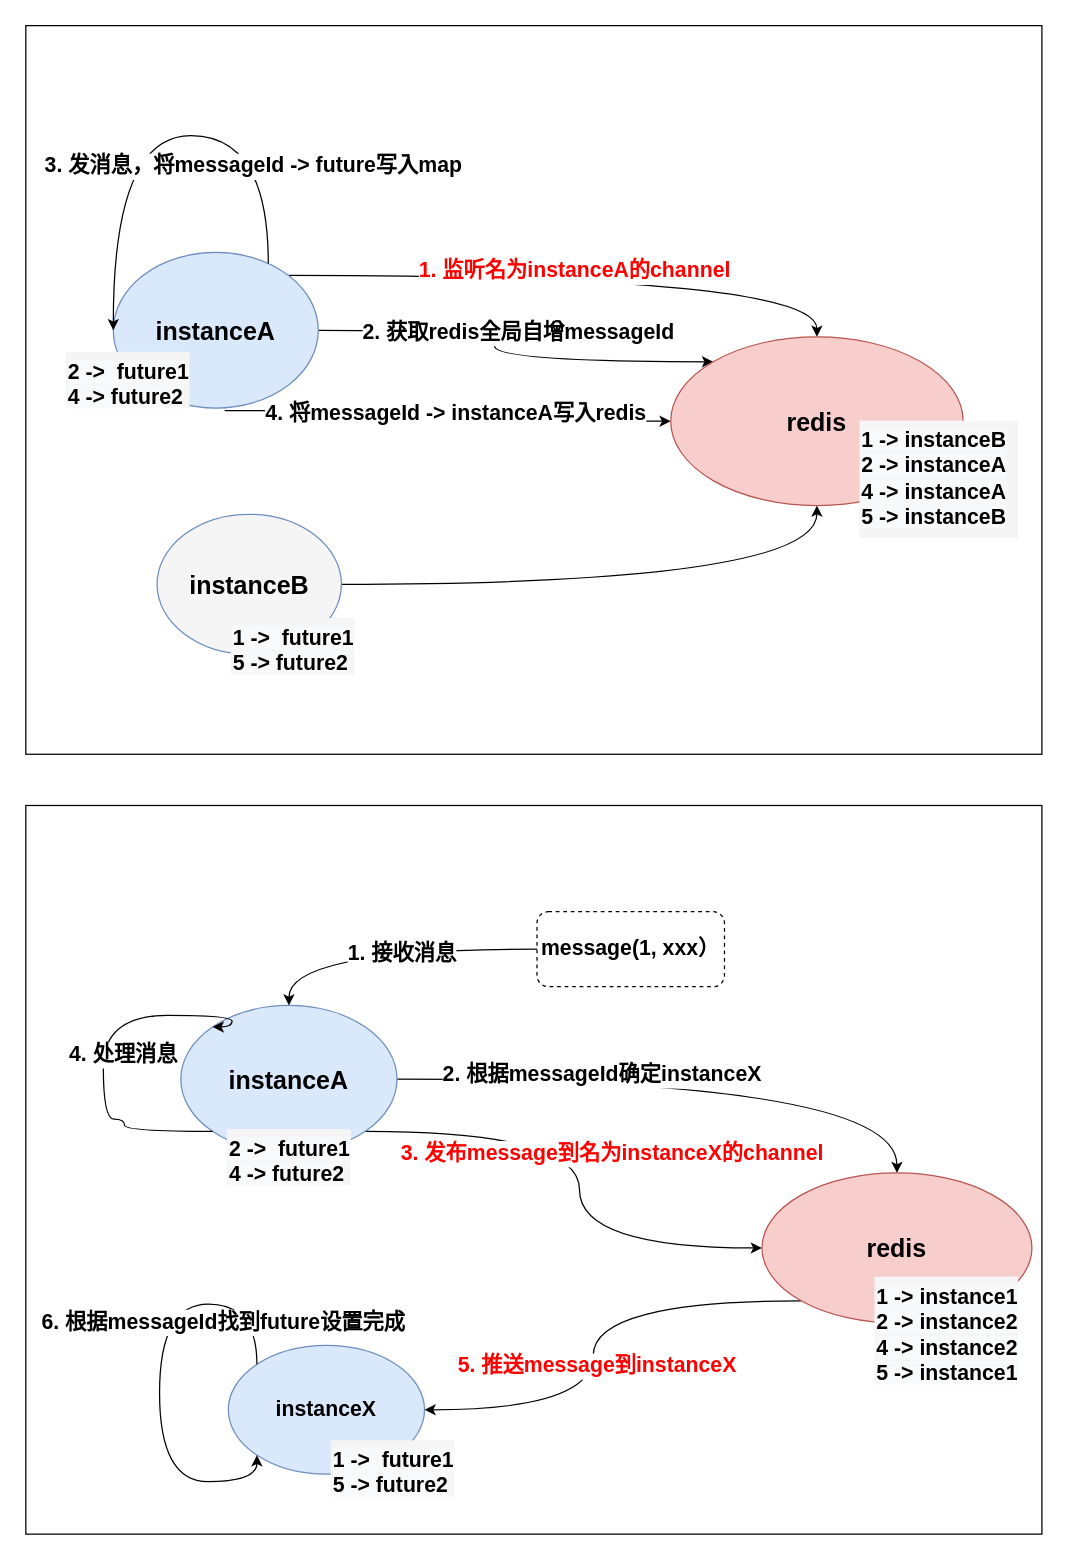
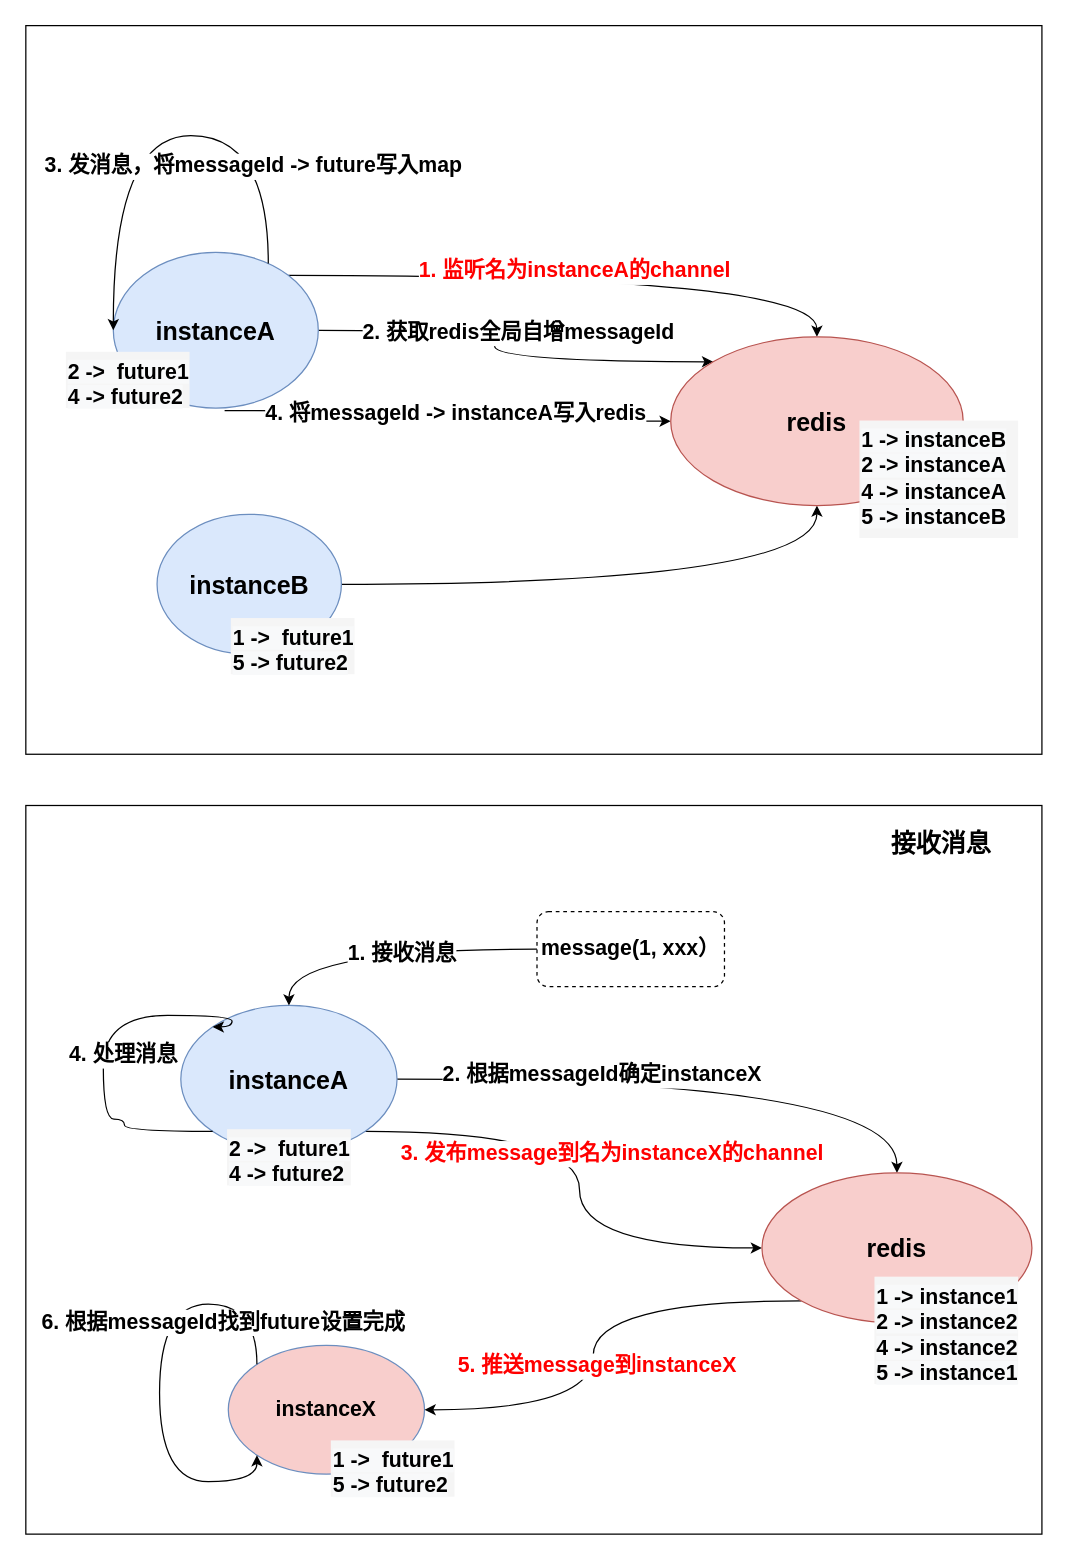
  <mxCell id="0" />
  <mxCell id="1" parent="0" />
  <mxCell id="2" value="" style="rounded=0;whiteSpace=wrap;html=1;fontSize=17;fontStyle=1;" vertex="1" parent="1"><mxGeometry x="20" y="644" width="813" height="583" as="geometry" /></mxCell>
+ <mxCell id="3" value="接收消息" style="text;html=1;strokeColor=none;fillColor=none;align=center;verticalAlign=middle;whiteSpace=wrap;rounded=0;fontSize=20;fontStyle=1" vertex="1" parent="1"><mxGeometry x="707" y="664" width="91" height="20" as="geometry" /></mxCell>
  <mxCell id="4" value="" style="rounded=0;whiteSpace=wrap;html=1;fontSize=17;fontStyle=1;" vertex="1" parent="1"><mxGeometry x="20" y="20" width="813" height="583" as="geometry" /></mxCell>
  <mxCell id="5" style="rounded=0;orthogonalLoop=1;jettySize=auto;html=1;entryX=0.5;entryY=0;entryDx=0;entryDy=0;fontSize=17;exitX=1;exitY=0;exitDx=0;exitDy=0;edgeStyle=orthogonalEdgeStyle;curved=1;fontStyle=1" edge="1" parent="1" source="11" target="14"><mxGeometry relative="1" as="geometry" /></mxCell>
  <mxCell id="6" value="1.&amp;nbsp;监听名为instanceA的channel" style="edgeLabel;html=1;align=center;verticalAlign=middle;resizable=0;points=[];fontSize=17;fontStyle=1;fontColor=#FF0000;" vertex="1" connectable="0" parent="5"><mxGeometry x="-0.237" y="-2" relative="1" as="geometry"><mxPoint x="48" y="-5" as="offset" /></mxGeometry></mxCell>
  <mxCell id="7" style="rounded=0;orthogonalLoop=1;jettySize=auto;html=1;entryX=0;entryY=0;entryDx=0;entryDy=0;fontSize=17;exitX=1;exitY=0.5;exitDx=0;exitDy=0;edgeStyle=orthogonalEdgeStyle;curved=1;fontStyle=1" edge="1" parent="1" source="11" target="14"><mxGeometry relative="1" as="geometry" /></mxCell>
  <mxCell id="8" value="2.&amp;nbsp;获取redis全局自增messageId" style="edgeLabel;html=1;align=center;verticalAlign=middle;resizable=0;points=[];fontSize=17;fontStyle=1" vertex="1" connectable="0" parent="7"><mxGeometry x="-0.377" relative="1" as="geometry"><mxPoint x="54" y="2" as="offset" /></mxGeometry></mxCell>
  <mxCell id="9" style="edgeStyle=orthogonalEdgeStyle;curved=1;rounded=0;orthogonalLoop=1;jettySize=auto;html=1;entryX=0;entryY=0.5;entryDx=0;entryDy=0;fontSize=17;fontStyle=1;exitX=0.543;exitY=1.016;exitDx=0;exitDy=0;exitPerimeter=0;" edge="1" parent="1" source="11" target="14"><mxGeometry relative="1" as="geometry" /></mxCell>
  <mxCell id="10" value="4.&amp;nbsp;将messageId -&amp;gt; instanceA写入redis" style="edgeLabel;html=1;align=center;verticalAlign=middle;resizable=0;points=[];fontSize=17;fontStyle=1" vertex="1" connectable="0" parent="9"><mxGeometry x="-0.855" y="1" relative="1" as="geometry"><mxPoint x="158" y="4" as="offset" /></mxGeometry></mxCell>
  <mxCell id="11" value="instanceA" style="ellipse;whiteSpace=wrap;html=1;fontSize=20;fontStyle=1;fillColor=#dae8fc;strokeColor=#6c8ebf;" vertex="1" parent="1"><mxGeometry x="90" y="201.5" width="164" height="124.5" as="geometry" /></mxCell>
  <mxCell id="12" style="edgeStyle=orthogonalEdgeStyle;rounded=0;orthogonalLoop=1;jettySize=auto;html=1;entryX=0.5;entryY=1;entryDx=0;entryDy=0;fontSize=17;curved=1;fontStyle=1" edge="1" parent="1" source="13" target="14"><mxGeometry relative="1" as="geometry" /></mxCell>
- <mxCell id="13" value="instanceB" style="ellipse;whiteSpace=wrap;html=1;fontSize=20;fontStyle=1;fillColor=#f5f5f5;strokeColor=#6c8ebf;" vertex="1" parent="1"><mxGeometry x="125" y="411" width="147.5" height="112" as="geometry" /></mxCell>
+ <mxCell id="13" value="instanceB" style="ellipse;whiteSpace=wrap;html=1;fontSize=20;fontStyle=1;fillColor=#dae8fc;strokeColor=#6c8ebf;" vertex="1" parent="1"><mxGeometry x="125" y="411" width="147.5" height="112" as="geometry" /></mxCell>
  <mxCell id="14" value="redis" style="ellipse;whiteSpace=wrap;html=1;fontSize=20;fontStyle=1;fillColor=#f8cecc;strokeColor=#b85450;" vertex="1" parent="1"><mxGeometry x="536" y="269" width="234" height="135" as="geometry" /></mxCell>
  <mxCell id="15" style="edgeStyle=orthogonalEdgeStyle;rounded=0;orthogonalLoop=1;jettySize=auto;html=1;entryX=0.5;entryY=0;entryDx=0;entryDy=0;fontSize=17;fontStyle=1;curved=1;" edge="1" source="19" target="23" parent="1"><mxGeometry relative="1" as="geometry" /></mxCell>
  <mxCell id="16" value="2.&amp;nbsp;根据messageId确定instanceX" style="edgeLabel;html=1;align=center;verticalAlign=middle;resizable=0;points=[];fontSize=17;fontStyle=1" vertex="1" connectable="0" parent="15"><mxGeometry x="-0.315" y="-4" relative="1" as="geometry"><mxPoint y="-8" as="offset" /></mxGeometry></mxCell>
  <mxCell id="17" style="edgeStyle=orthogonalEdgeStyle;rounded=0;orthogonalLoop=1;jettySize=auto;html=1;exitX=1;exitY=1;exitDx=0;exitDy=0;entryX=0;entryY=0.5;entryDx=0;entryDy=0;fontSize=17;fontStyle=1;curved=1;" edge="1" parent="1" source="19" target="23"><mxGeometry relative="1" as="geometry" /></mxCell>
  <mxCell id="18" value="3.&amp;nbsp;发布message到名为instanceX的channel" style="edgeLabel;html=1;align=center;verticalAlign=middle;resizable=0;points=[];fontSize=17;fontStyle=1;fontColor=#FF0000;" vertex="1" connectable="0" parent="17"><mxGeometry x="-0.372" y="1" relative="1" as="geometry"><mxPoint x="68" y="19" as="offset" /></mxGeometry></mxCell>
  <mxCell id="19" value="instanceA" style="ellipse;whiteSpace=wrap;html=1;fontSize=20;fontStyle=1;fillColor=#dae8fc;strokeColor=#6c8ebf;" vertex="1" parent="1"><mxGeometry x="144" y="804" width="173" height="118" as="geometry" /></mxCell>
- <mxCell id="20" value="instanceX" style="ellipse;whiteSpace=wrap;html=1;fontSize=17;fontStyle=1;fillColor=#dae8fc;strokeColor=#6c8ebf;" vertex="1" parent="1"><mxGeometry x="182" y="1076" width="157" height="103" as="geometry" /></mxCell>
+ <mxCell id="20" value="instanceX" style="ellipse;whiteSpace=wrap;html=1;fontSize=17;fontStyle=1;fillColor=#f8cecc;strokeColor=#6c8ebf;" vertex="1" parent="1"><mxGeometry x="182" y="1076" width="157" height="103" as="geometry" /></mxCell>
  <mxCell id="21" style="edgeStyle=orthogonalEdgeStyle;rounded=0;orthogonalLoop=1;jettySize=auto;html=1;exitX=0;exitY=1;exitDx=0;exitDy=0;entryX=1;entryY=0.5;entryDx=0;entryDy=0;fontSize=17;fontStyle=1;curved=1;fontColor=#FF0000;" edge="1" parent="1" source="23" target="20"><mxGeometry relative="1" as="geometry" /></mxCell>
  <mxCell id="22" value="5.&amp;nbsp;推送message到instanceX" style="edgeLabel;html=1;align=center;verticalAlign=middle;resizable=0;points=[];fontSize=17;fontStyle=1;fontColor=#FF0000;" vertex="1" connectable="0" parent="21"><mxGeometry x="0.125" y="2" relative="1" as="geometry"><mxPoint as="offset" /></mxGeometry></mxCell>
  <mxCell id="23" value="redis" style="ellipse;whiteSpace=wrap;html=1;fontSize=20;fontStyle=1;fillColor=#f8cecc;strokeColor=#b85450;" vertex="1" parent="1"><mxGeometry x="609" y="938" width="216" height="120" as="geometry" /></mxCell>
  <mxCell id="24" style="edgeStyle=orthogonalEdgeStyle;rounded=0;orthogonalLoop=1;jettySize=auto;html=1;fontSize=17;fontStyle=1;curved=1;" edge="1" parent="1" source="26" target="19"><mxGeometry relative="1" as="geometry" /></mxCell>
  <mxCell id="25" value="1.&amp;nbsp;接收消息" style="edgeLabel;html=1;align=center;verticalAlign=middle;resizable=0;points=[];fontSize=17;fontStyle=1" vertex="1" connectable="0" parent="24"><mxGeometry x="-0.081" y="-3" relative="1" as="geometry"><mxPoint x="3" y="6" as="offset" /></mxGeometry></mxCell>
  <mxCell id="26" value="message(1, xxx）" style="rounded=1;whiteSpace=wrap;html=1;fontSize=17;fontStyle=1;dashed=1;" vertex="1" parent="1"><mxGeometry x="429" y="729" width="150" height="60" as="geometry" /></mxCell>
  <mxCell id="27" style="edgeStyle=orthogonalEdgeStyle;rounded=0;orthogonalLoop=1;jettySize=auto;html=1;exitX=0;exitY=1;exitDx=0;exitDy=0;entryX=0;entryY=0;entryDx=0;entryDy=0;fontSize=17;curved=1;fontStyle=1" edge="1" parent="1" source="19" target="19"><mxGeometry relative="1" as="geometry"><Array as="points"><mxPoint x="99" y="905" /><mxPoint x="99" y="895" /><mxPoint x="82" y="895" /><mxPoint x="82" y="812" /><mxPoint x="185" y="812" /><mxPoint x="185" y="821" /></Array></mxGeometry></mxCell>
  <mxCell id="28" value="4.&amp;nbsp;处理消息" style="edgeLabel;html=1;align=center;verticalAlign=middle;resizable=0;points=[];fontSize=17;fontStyle=1" vertex="1" connectable="0" parent="27"><mxGeometry x="0.276" relative="1" as="geometry"><mxPoint x="-1" y="31" as="offset" /></mxGeometry></mxCell>
  <mxCell id="29" value="&lt;span style=&quot;color: rgb(0, 0, 0); font-family: helvetica; font-size: 17px; font-style: normal; letter-spacing: normal; text-align: center; text-indent: 0px; text-transform: none; word-spacing: 0px; background-color: rgb(248, 249, 250); display: inline; float: none;&quot;&gt;1 -&amp;gt; instance1&lt;/span&gt;&lt;br style=&quot;color: rgb(0, 0, 0); font-family: helvetica; font-size: 17px; font-style: normal; letter-spacing: normal; text-align: center; text-indent: 0px; text-transform: none; word-spacing: 0px; background-color: rgb(248, 249, 250);&quot;&gt;&lt;span style=&quot;color: rgb(0, 0, 0); font-family: helvetica; font-size: 17px; font-style: normal; letter-spacing: normal; text-align: center; text-indent: 0px; text-transform: none; word-spacing: 0px; background-color: rgb(248, 249, 250); display: inline; float: none;&quot;&gt;2 -&amp;gt; instance2&lt;/span&gt;&lt;br style=&quot;color: rgb(0, 0, 0); font-family: helvetica; font-size: 17px; font-style: normal; letter-spacing: normal; text-align: center; text-indent: 0px; text-transform: none; word-spacing: 0px; background-color: rgb(248, 249, 250);&quot;&gt;&lt;span style=&quot;color: rgb(0, 0, 0); font-family: helvetica; font-size: 17px; font-style: normal; letter-spacing: normal; text-align: center; text-indent: 0px; text-transform: none; word-spacing: 0px; background-color: rgb(248, 249, 250); display: inline; float: none;&quot;&gt;4 -&amp;gt; instance2&lt;/span&gt;&lt;br style=&quot;color: rgb(0, 0, 0); font-family: helvetica; font-size: 17px; font-style: normal; letter-spacing: normal; text-align: center; text-indent: 0px; text-transform: none; word-spacing: 0px; background-color: rgb(248, 249, 250);&quot;&gt;&lt;span style=&quot;color: rgb(0, 0, 0); font-family: helvetica; font-size: 17px; font-style: normal; letter-spacing: normal; text-align: center; text-indent: 0px; text-transform: none; word-spacing: 0px; background-color: rgb(248, 249, 250); display: inline; float: none;&quot;&gt;5 -&amp;gt; instance1&lt;/span&gt;" style="text;whiteSpace=wrap;html=1;fontSize=17;fontStyle=1;fillColor=#f5f5f5;fontColor=#333333;" vertex="1" parent="1"><mxGeometry x="699" y="1021" width="115" height="86" as="geometry" /></mxCell>
  <mxCell id="30" style="edgeStyle=orthogonalEdgeStyle;curved=1;rounded=0;orthogonalLoop=1;jettySize=auto;html=1;entryX=0;entryY=1;entryDx=0;entryDy=0;fontSize=17;exitX=0;exitY=0;exitDx=0;exitDy=0;fontStyle=1" edge="1" parent="1" source="20" target="20"><mxGeometry relative="1" as="geometry"><Array as="points"><mxPoint x="205" y="1043" /><mxPoint x="127" y="1043" /><mxPoint x="127" y="1185" /><mxPoint x="205" y="1185" /></Array></mxGeometry></mxCell>
  <mxCell id="31" value="6. 根据messageId找到future设置完成" style="edgeLabel;html=1;align=center;verticalAlign=middle;resizable=0;points=[];fontSize=17;fontStyle=1" vertex="1" connectable="0" parent="30"><mxGeometry x="-0.21" relative="1" as="geometry"><mxPoint x="50" y="-4" as="offset" /></mxGeometry></mxCell>
  <mxCell id="32" value="&lt;span style=&quot;color: rgb(0, 0, 0); font-family: helvetica; font-size: 17px; font-style: normal; letter-spacing: normal; text-align: center; text-indent: 0px; text-transform: none; word-spacing: 0px; background-color: rgb(248, 249, 250); display: inline; float: none;&quot;&gt;1 -&amp;gt;&amp;nbsp; future1&lt;/span&gt;&lt;br style=&quot;color: rgb(0, 0, 0); font-family: helvetica; font-size: 17px; font-style: normal; letter-spacing: normal; text-align: center; text-indent: 0px; text-transform: none; word-spacing: 0px; background-color: rgb(248, 249, 250);&quot;&gt;&lt;span style=&quot;color: rgb(0, 0, 0); font-family: helvetica; font-size: 17px; font-style: normal; letter-spacing: normal; text-align: center; text-indent: 0px; text-transform: none; word-spacing: 0px; background-color: rgb(248, 249, 250); display: inline; float: none;&quot;&gt;5 -&amp;gt; future2&lt;/span&gt;" style="text;whiteSpace=wrap;html=1;fontSize=17;fontStyle=1;fillColor=#f5f5f5;fontColor=#333333;" vertex="1" parent="1"><mxGeometry x="264" y="1152" width="99" height="45" as="geometry" /></mxCell>
  <mxCell id="33" value="&lt;span style=&quot;color: rgb(0 , 0 , 0) ; font-family: &amp;quot;helvetica&amp;quot; ; font-size: 17px ; font-style: normal ; letter-spacing: normal ; text-align: center ; text-indent: 0px ; text-transform: none ; word-spacing: 0px ; background-color: rgb(248 , 249 , 250) ; display: inline ; float: none&quot;&gt;2 -&amp;gt;&amp;nbsp; future1&lt;/span&gt;&lt;br style=&quot;color: rgb(0 , 0 , 0) ; font-family: &amp;quot;helvetica&amp;quot; ; font-size: 17px ; font-style: normal ; letter-spacing: normal ; text-align: center ; text-indent: 0px ; text-transform: none ; word-spacing: 0px ; background-color: rgb(248 , 249 , 250)&quot;&gt;&lt;span style=&quot;color: rgb(0 , 0 , 0) ; font-family: &amp;quot;helvetica&amp;quot; ; font-size: 17px ; font-style: normal ; letter-spacing: normal ; text-align: center ; text-indent: 0px ; text-transform: none ; word-spacing: 0px ; background-color: rgb(248 , 249 , 250) ; display: inline ; float: none&quot;&gt;4 -&amp;gt; future2&lt;/span&gt;" style="text;whiteSpace=wrap;html=1;fontSize=17;fontStyle=1;fillColor=#f5f5f5;fontColor=#333333;" vertex="1" parent="1"><mxGeometry x="52" y="281" width="99" height="45" as="geometry" /></mxCell>
  <mxCell id="34" style="edgeStyle=orthogonalEdgeStyle;curved=1;rounded=0;orthogonalLoop=1;jettySize=auto;html=1;entryX=0;entryY=0.5;entryDx=0;entryDy=0;fontSize=17;fontStyle=1" edge="1" parent="1" source="11" target="11"><mxGeometry relative="1" as="geometry"><Array as="points"><mxPoint x="214" y="108" /><mxPoint x="90" y="108" /></Array></mxGeometry></mxCell>
  <mxCell id="35" value="3.&amp;nbsp;发消息，将messageId -&amp;gt; future写入map" style="edgeLabel;html=1;align=center;verticalAlign=middle;resizable=0;points=[];fontSize=17;fontStyle=1" vertex="1" connectable="0" parent="34"><mxGeometry x="-0.187" relative="1" as="geometry"><mxPoint x="40" y="24" as="offset" /></mxGeometry></mxCell>
  <mxCell id="36" value="&lt;span style=&quot;color: rgb(0, 0, 0); font-family: helvetica; font-size: 17px; font-style: normal; letter-spacing: normal; text-align: center; text-indent: 0px; text-transform: none; word-spacing: 0px; background-color: rgb(248, 249, 250); display: inline; float: none;&quot;&gt;1 -&amp;gt; instanceB&lt;/span&gt;&lt;br style=&quot;color: rgb(0, 0, 0); font-family: helvetica; font-size: 17px; font-style: normal; letter-spacing: normal; text-align: center; text-indent: 0px; text-transform: none; word-spacing: 0px; background-color: rgb(248, 249, 250);&quot;&gt;&lt;span style=&quot;color: rgb(0, 0, 0); font-family: helvetica; font-size: 17px; font-style: normal; letter-spacing: normal; text-align: center; text-indent: 0px; text-transform: none; word-spacing: 0px; background-color: rgb(248, 249, 250); display: inline; float: none;&quot;&gt;2 -&amp;gt; instanceA&lt;/span&gt;&lt;br style=&quot;color: rgb(0, 0, 0); font-family: helvetica; font-size: 17px; font-style: normal; letter-spacing: normal; text-align: center; text-indent: 0px; text-transform: none; word-spacing: 0px; background-color: rgb(248, 249, 250);&quot;&gt;&lt;span style=&quot;color: rgb(0, 0, 0); font-family: helvetica; font-size: 17px; font-style: normal; letter-spacing: normal; text-align: center; text-indent: 0px; text-transform: none; word-spacing: 0px; background-color: rgb(248, 249, 250); display: inline; float: none;&quot;&gt;4 -&amp;gt; instanceA&lt;/span&gt;&lt;br style=&quot;color: rgb(0, 0, 0); font-family: helvetica; font-size: 17px; font-style: normal; letter-spacing: normal; text-align: center; text-indent: 0px; text-transform: none; word-spacing: 0px; background-color: rgb(248, 249, 250);&quot;&gt;&lt;span style=&quot;color: rgb(0, 0, 0); font-family: helvetica; font-size: 17px; font-style: normal; letter-spacing: normal; text-align: center; text-indent: 0px; text-transform: none; word-spacing: 0px; background-color: rgb(248, 249, 250); display: inline; float: none;&quot;&gt;5 -&amp;gt; instanceB&lt;/span&gt;" style="text;whiteSpace=wrap;html=1;fontSize=17;fontStyle=1;fillColor=#f5f5f5;fontColor=#333333;" vertex="1" parent="1"><mxGeometry x="687" y="336" width="127" height="94" as="geometry" /></mxCell>
  <mxCell id="37" value="&lt;span style=&quot;color: rgb(0, 0, 0); font-family: helvetica; font-size: 17px; font-style: normal; letter-spacing: normal; text-align: center; text-indent: 0px; text-transform: none; word-spacing: 0px; background-color: rgb(248, 249, 250); display: inline; float: none;&quot;&gt;1 -&amp;gt;&amp;nbsp; future1&lt;/span&gt;&lt;br style=&quot;color: rgb(0, 0, 0); font-family: helvetica; font-size: 17px; font-style: normal; letter-spacing: normal; text-align: center; text-indent: 0px; text-transform: none; word-spacing: 0px; background-color: rgb(248, 249, 250);&quot;&gt;&lt;span style=&quot;color: rgb(0, 0, 0); font-family: helvetica; font-size: 17px; font-style: normal; letter-spacing: normal; text-align: center; text-indent: 0px; text-transform: none; word-spacing: 0px; background-color: rgb(248, 249, 250); display: inline; float: none;&quot;&gt;5 -&amp;gt; future2&lt;/span&gt;" style="text;whiteSpace=wrap;html=1;fontSize=17;fontStyle=1;fillColor=#f5f5f5;fontColor=#333333;" vertex="1" parent="1"><mxGeometry x="184" y="494" width="99" height="45" as="geometry" /></mxCell>
  <mxCell id="38" value="&lt;span style=&quot;color: rgb(0 , 0 , 0) ; font-family: &amp;quot;helvetica&amp;quot; ; font-size: 17px ; font-style: normal ; letter-spacing: normal ; text-align: center ; text-indent: 0px ; text-transform: none ; word-spacing: 0px ; background-color: rgb(248 , 249 , 250) ; display: inline ; float: none&quot;&gt;2 -&amp;gt;&amp;nbsp; future1&lt;/span&gt;&lt;br style=&quot;color: rgb(0 , 0 , 0) ; font-family: &amp;quot;helvetica&amp;quot; ; font-size: 17px ; font-style: normal ; letter-spacing: normal ; text-align: center ; text-indent: 0px ; text-transform: none ; word-spacing: 0px ; background-color: rgb(248 , 249 , 250)&quot;&gt;&lt;span style=&quot;color: rgb(0 , 0 , 0) ; font-family: &amp;quot;helvetica&amp;quot; ; font-size: 17px ; font-style: normal ; letter-spacing: normal ; text-align: center ; text-indent: 0px ; text-transform: none ; word-spacing: 0px ; background-color: rgb(248 , 249 , 250) ; display: inline ; float: none&quot;&gt;4 -&amp;gt; future2&lt;/span&gt;" style="text;whiteSpace=wrap;html=1;fontSize=17;fontStyle=1;fillColor=#f5f5f5;fontColor=#333333;" vertex="1" parent="1"><mxGeometry x="181" y="903" width="99" height="45" as="geometry" /></mxCell>
